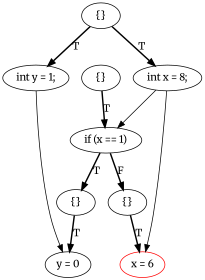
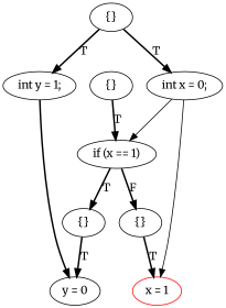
  digraph {
    fontname=Merriweather
    rankdir=TD
    node [fontname=Merriweather]
    edge [fontname=Merriweather style=bold]
-   n1 [label="int x = 8;"]
+   n1 [label="int x = 0;"]
    n2 [label="int y = 1;"]
    n3 [label="{}"]
    n4 [label="if (x == 1)"]
    n5 [label="{}"]
    n6 [label="{}"]
-   n7 [color=red label="x = 6"]
+   n7 [color=red label="x = 1"]
    n8 [label="y = 0"]
    n9 [label="{}"]
    subgraph sub_1 {
      rank=same
      n1
      n2
    }
    subgraph sub_2 {
      rank=same
      n3
    }
    subgraph sub_3 {
      rank=same
      n4
    }
    subgraph sub_4 {
      rank=same
      n5
      n6
    }
    subgraph sub_5 {
      rank=same
      n7
      n8
    }
    n1 -> n4 [style=""]
    n1 -> n7 [style=""]
-   n2 -> n8 [style=""]
+   n2 -> n8
    n3 -> n4 [label=T]
    n4 -> n5 [label=T]
    n4 -> n6 [label=F]
    n5 -> n8 [label=T]
    n6 -> n7 [label=T]
    n9 -> n1 [label=T]
    n9 -> n2 [label=T]
  }
